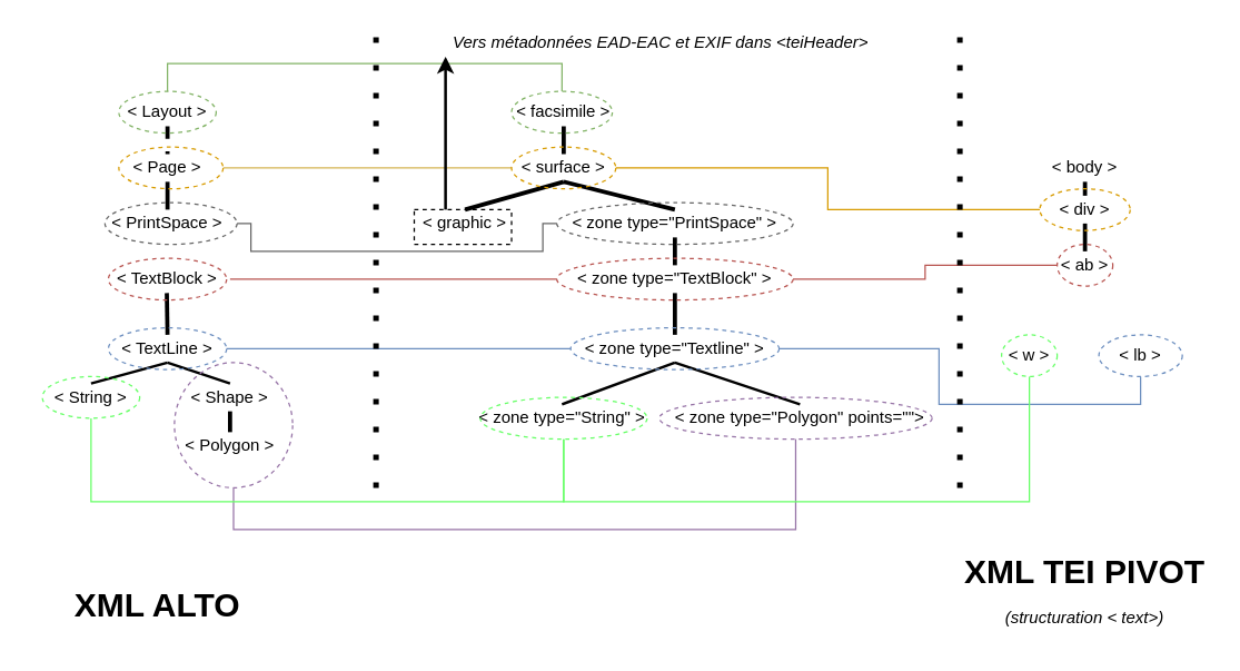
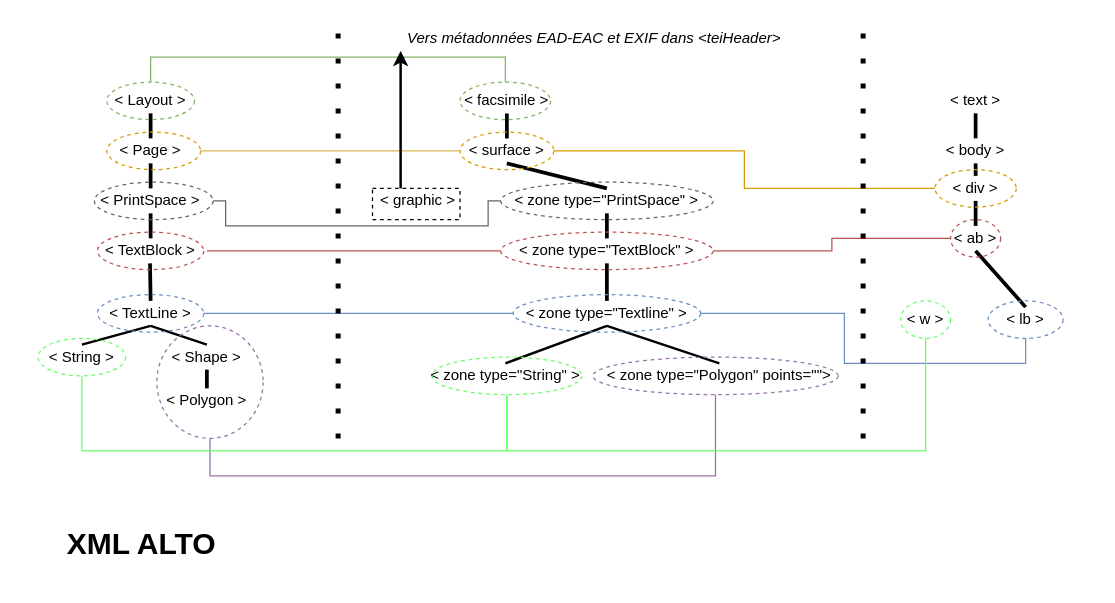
  <mxCell id="0" />
  <mxCell id="1" parent="0" />
- <mxCell id="2" style="edgeStyle=orthogonalEdgeStyle;rounded=0;orthogonalLoop=1;jettySize=auto;html=1;exitX=0.5;exitY=1;exitDx=0;exitDy=0;entryX=0.5;entryY=0;entryDx=0;entryDy=0;endArrow=none;endFill=0;strokeWidth=3;dashed=1;" edge="1" parent="1" source="3" target="5"><mxGeometry relative="1" as="geometry" /></mxCell>
+ <mxCell id="2" style="edgeStyle=orthogonalEdgeStyle;rounded=0;orthogonalLoop=1;jettySize=auto;html=1;exitX=0.5;exitY=1;exitDx=0;exitDy=0;entryX=0.5;entryY=0;entryDx=0;entryDy=0;endArrow=none;endFill=0;strokeWidth=3;" edge="1" parent="1" source="3" target="5"><mxGeometry relative="1" as="geometry" /></mxCell>
  <mxCell id="3" value="&amp;lt; Layout &amp;gt;" style="text;html=1;strokeColor=none;fillColor=none;align=center;verticalAlign=middle;whiteSpace=wrap;rounded=0;" vertex="1" parent="1"><mxGeometry x="80" y="70" width="80" height="20" as="geometry" /></mxCell>
  <mxCell id="4" style="edgeStyle=orthogonalEdgeStyle;rounded=0;orthogonalLoop=1;jettySize=auto;html=1;exitX=0.5;exitY=1;exitDx=0;exitDy=0;entryX=0.5;entryY=0;entryDx=0;entryDy=0;endArrow=none;endFill=0;strokeWidth=3;" edge="1" parent="1" source="5" target="8"><mxGeometry relative="1" as="geometry" /></mxCell>
  <mxCell id="5" value="&amp;lt; Page &amp;gt;" style="text;html=1;strokeColor=none;fillColor=none;align=center;verticalAlign=middle;whiteSpace=wrap;rounded=0;" vertex="1" parent="1"><mxGeometry x="80" y="110" width="80" height="20" as="geometry" /></mxCell>
+ <mxCell id="6" style="edgeStyle=orthogonalEdgeStyle;rounded=0;orthogonalLoop=1;jettySize=auto;html=1;exitX=0.5;exitY=1;exitDx=0;exitDy=0;entryX=0.5;entryY=0;entryDx=0;entryDy=0;endArrow=none;endFill=0;strokeWidth=3;" edge="1" parent="1" source="8" target="10"><mxGeometry relative="1" as="geometry" /></mxCell>
  <mxCell id="7" style="edgeStyle=orthogonalEdgeStyle;rounded=0;orthogonalLoop=1;jettySize=auto;html=1;entryX=0;entryY=0.5;entryDx=0;entryDy=0;endArrow=none;endFill=0;strokeWidth=1;fillColor=#f5f5f5;strokeColor=#666666;exitX=1;exitY=0.5;exitDx=0;exitDy=0;" edge="1" parent="1" source="67" target="68"><mxGeometry relative="1" as="geometry"><Array as="points"><mxPoint x="180" y="160" /><mxPoint x="180" y="180" /><mxPoint x="390" y="180" /><mxPoint x="390" y="160" /></Array></mxGeometry></mxCell>
  <mxCell id="8" value="&amp;lt; PrintSpace &amp;gt;" style="text;html=1;strokeColor=none;fillColor=none;align=center;verticalAlign=middle;whiteSpace=wrap;rounded=0;" vertex="1" parent="1"><mxGeometry x="75" y="150" width="90" height="20" as="geometry" /></mxCell>
  <mxCell id="9" style="edgeStyle=orthogonalEdgeStyle;rounded=0;orthogonalLoop=1;jettySize=auto;html=1;exitX=1;exitY=0.5;exitDx=0;exitDy=0;entryX=0;entryY=0.5;entryDx=0;entryDy=0;endArrow=none;endFill=0;fillColor=#f8cecc;strokeColor=#b85450;" edge="1" parent="1" source="10" target="55"><mxGeometry relative="1" as="geometry" /></mxCell>
  <mxCell id="10" value="&amp;lt; TextBlock &amp;gt;" style="text;html=1;strokeColor=none;fillColor=none;align=center;verticalAlign=middle;whiteSpace=wrap;rounded=0;" vertex="1" parent="1"><mxGeometry x="75" y="190" width="90" height="20" as="geometry" /></mxCell>
  <mxCell id="11" value="&amp;lt; String &amp;gt;" style="text;html=1;strokeColor=none;fillColor=none;align=center;verticalAlign=middle;whiteSpace=wrap;rounded=0;" vertex="1" parent="1"><mxGeometry x="20" y="275" width="90" height="20" as="geometry" /></mxCell>
  <mxCell id="12" style="rounded=0;orthogonalLoop=1;jettySize=auto;html=1;endArrow=none;endFill=0;strokeColor=#000000;strokeWidth=2;exitX=0.5;exitY=1;exitDx=0;exitDy=0;entryX=0.5;entryY=0;entryDx=0;entryDy=0;" edge="1" parent="1" source="13" target="11"><mxGeometry relative="1" as="geometry" /></mxCell>
  <mxCell id="13" value="&amp;lt; TextLine &amp;gt;" style="text;html=1;strokeColor=none;fillColor=none;align=center;verticalAlign=middle;whiteSpace=wrap;rounded=0;" vertex="1" parent="1"><mxGeometry x="75" y="240" width="90" height="20" as="geometry" /></mxCell>
  <mxCell id="14" style="edgeStyle=orthogonalEdgeStyle;rounded=0;orthogonalLoop=1;jettySize=auto;html=1;exitX=0.5;exitY=1;exitDx=0;exitDy=0;entryX=0.5;entryY=0;entryDx=0;entryDy=0;endArrow=none;endFill=0;strokeWidth=3;" edge="1" parent="1" source="16" target="17"><mxGeometry relative="1" as="geometry" /></mxCell>
  <mxCell id="15" style="edgeStyle=none;rounded=0;orthogonalLoop=1;jettySize=auto;html=1;exitX=0.5;exitY=0;exitDx=0;exitDy=0;entryX=0.5;entryY=1;entryDx=0;entryDy=0;endArrow=none;endFill=0;strokeColor=#000000;strokeWidth=2;" edge="1" parent="1" source="16" target="13"><mxGeometry relative="1" as="geometry" /></mxCell>
  <mxCell id="16" value="&amp;lt; Shape &amp;gt;" style="text;html=1;strokeColor=none;fillColor=none;align=center;verticalAlign=middle;whiteSpace=wrap;rounded=0;" vertex="1" parent="1"><mxGeometry x="120" y="275" width="90" height="20" as="geometry" /></mxCell>
  <mxCell id="17" value="&amp;lt; Polygon &amp;gt;" style="text;html=1;strokeColor=none;fillColor=none;align=center;verticalAlign=middle;whiteSpace=wrap;rounded=0;" vertex="1" parent="1"><mxGeometry x="120" y="310" width="90" height="20" as="geometry" /></mxCell>
  <mxCell id="18" value="" style="endArrow=none;html=1;strokeWidth=3;" edge="1" parent="1"><mxGeometry width="50" height="50" relative="1" as="geometry"><mxPoint x="120" y="240" as="sourcePoint" /><mxPoint x="119.5" y="210" as="targetPoint" /></mxGeometry></mxCell>
  <mxCell id="19" style="edgeStyle=orthogonalEdgeStyle;rounded=0;orthogonalLoop=1;jettySize=auto;html=1;entryX=0.5;entryY=0;entryDx=0;entryDy=0;endArrow=none;endFill=0;strokeWidth=3;" edge="1" parent="1" source="20" target="24"><mxGeometry relative="1" as="geometry" /></mxCell>
  <mxCell id="20" value="&amp;lt; facsimile &amp;gt;" style="text;html=1;strokeColor=none;fillColor=none;align=center;verticalAlign=middle;whiteSpace=wrap;rounded=0;" vertex="1" parent="1"><mxGeometry x="365" y="70" width="80" height="20" as="geometry" /></mxCell>
  <mxCell id="21" style="rounded=0;orthogonalLoop=1;jettySize=auto;html=1;exitX=0.5;exitY=1;exitDx=0;exitDy=0;entryX=0.5;entryY=0;entryDx=0;entryDy=0;endArrow=none;endFill=0;strokeWidth=3;" edge="1" parent="1" source="24" target="26"><mxGeometry relative="1" as="geometry" /></mxCell>
- <mxCell id="22" style="edgeStyle=none;rounded=0;orthogonalLoop=1;jettySize=auto;html=1;exitX=0.5;exitY=1;exitDx=0;exitDy=0;entryX=0.5;entryY=0;entryDx=0;entryDy=0;endArrow=none;endFill=0;strokeWidth=3;" edge="1" parent="1" source="24" target="27"><mxGeometry relative="1" as="geometry" /></mxCell>
  <mxCell id="23" style="edgeStyle=orthogonalEdgeStyle;rounded=0;orthogonalLoop=1;jettySize=auto;html=1;exitX=0;exitY=0.5;exitDx=0;exitDy=0;entryX=1;entryY=0.5;entryDx=0;entryDy=0;endArrow=none;endFill=0;strokeWidth=1;fillColor=#fff2cc;strokeColor=#d6b656;" edge="1" parent="1" source="50" target="5"><mxGeometry relative="1" as="geometry" /></mxCell>
  <mxCell id="24" value="&amp;lt; surface &amp;gt;" style="text;html=1;strokeColor=none;fillColor=none;align=center;verticalAlign=middle;whiteSpace=wrap;rounded=0;" vertex="1" parent="1"><mxGeometry x="360" y="110" width="90" height="20" as="geometry" /></mxCell>
  <mxCell id="25" style="edgeStyle=none;rounded=0;orthogonalLoop=1;jettySize=auto;html=1;exitX=0.5;exitY=1;exitDx=0;exitDy=0;entryX=0.5;entryY=0;entryDx=0;entryDy=0;endArrow=none;endFill=0;strokeWidth=3;" edge="1" parent="1" source="26" target="29"><mxGeometry relative="1" as="geometry" /></mxCell>
  <mxCell id="26" value="&amp;lt; zone type=&quot;PrintSpace&quot; &amp;gt;" style="text;html=1;strokeColor=none;fillColor=none;align=center;verticalAlign=middle;whiteSpace=wrap;rounded=0;" vertex="1" parent="1"><mxGeometry x="410" y="150" width="150" height="20" as="geometry" /></mxCell>
  <mxCell id="27" value="&amp;lt; graphic &amp;gt;" style="text;html=1;strokeColor=none;fillColor=none;align=center;verticalAlign=middle;whiteSpace=wrap;rounded=0;" vertex="1" parent="1"><mxGeometry x="289" y="150" width="90" height="20" as="geometry" /></mxCell>
  <mxCell id="28" style="edgeStyle=none;rounded=0;orthogonalLoop=1;jettySize=auto;html=1;exitX=0.5;exitY=1;exitDx=0;exitDy=0;entryX=0.5;entryY=0;entryDx=0;entryDy=0;endArrow=none;endFill=0;strokeWidth=3;" edge="1" parent="1" source="29" target="31"><mxGeometry relative="1" as="geometry" /></mxCell>
  <mxCell id="29" value="&amp;lt; zone type=&quot;TextBlock&quot; &amp;gt;" style="text;html=1;strokeColor=none;fillColor=none;align=center;verticalAlign=middle;whiteSpace=wrap;rounded=0;" vertex="1" parent="1"><mxGeometry x="410" y="190" width="150" height="20" as="geometry" /></mxCell>
  <mxCell id="30" style="edgeStyle=none;rounded=0;orthogonalLoop=1;jettySize=auto;html=1;exitX=0.5;exitY=1;exitDx=0;exitDy=0;entryX=0.5;entryY=0;entryDx=0;entryDy=0;endArrow=none;endFill=0;strokeColor=#000000;strokeWidth=2;" edge="1" parent="1" source="31" target="32"><mxGeometry relative="1" as="geometry" /></mxCell>
  <mxCell id="31" value="&amp;lt; zone type=&quot;Textline&quot; &amp;gt;" style="text;html=1;strokeColor=none;fillColor=none;align=center;verticalAlign=middle;whiteSpace=wrap;rounded=0;" vertex="1" parent="1"><mxGeometry x="410" y="240" width="150" height="20" as="geometry" /></mxCell>
  <mxCell id="32" value="&amp;lt; zone type=&quot;String&quot; &amp;gt;" style="text;html=1;strokeColor=none;fillColor=none;align=center;verticalAlign=middle;whiteSpace=wrap;rounded=0;" vertex="1" parent="1"><mxGeometry x="333.75" y="290" width="140" height="20" as="geometry" /></mxCell>
  <mxCell id="33" style="edgeStyle=none;rounded=0;orthogonalLoop=1;jettySize=auto;html=1;exitX=0.5;exitY=0;exitDx=0;exitDy=0;entryX=0.5;entryY=1;entryDx=0;entryDy=0;endArrow=none;endFill=0;strokeColor=#000000;strokeWidth=2;" edge="1" parent="1" source="34" target="31"><mxGeometry relative="1" as="geometry" /></mxCell>
  <mxCell id="34" value="&amp;lt; zone type=&quot;Polygon&quot; points=&quot;&quot;&amp;gt;" style="text;html=1;strokeColor=none;fillColor=none;align=center;verticalAlign=middle;whiteSpace=wrap;rounded=0;" vertex="1" parent="1"><mxGeometry x="480" y="290" width="190" height="20" as="geometry" /></mxCell>
+ <mxCell id="35" style="edgeStyle=orthogonalEdgeStyle;rounded=0;orthogonalLoop=1;jettySize=auto;html=1;exitX=0.5;exitY=1;exitDx=0;exitDy=0;entryX=0.5;entryY=0;entryDx=0;entryDy=0;endArrow=none;endFill=0;strokeWidth=3;" edge="1" parent="1" source="36" target="38"><mxGeometry relative="1" as="geometry" /></mxCell>
+ <mxCell id="36" value="&amp;lt; text &amp;gt;" style="text;html=1;strokeColor=none;fillColor=none;align=center;verticalAlign=middle;whiteSpace=wrap;rounded=0;" vertex="1" parent="1"><mxGeometry x="740" y="70" width="80" height="20" as="geometry" /></mxCell>
  <mxCell id="37" style="edgeStyle=none;rounded=0;orthogonalLoop=1;jettySize=auto;html=1;exitX=0.5;exitY=1;exitDx=0;exitDy=0;entryX=0.5;entryY=0;entryDx=0;entryDy=0;endArrow=none;endFill=0;strokeWidth=3;" edge="1" parent="1" source="38" target="41"><mxGeometry relative="1" as="geometry" /></mxCell>
  <mxCell id="38" value="&amp;lt; body &amp;gt;" style="text;html=1;strokeColor=none;fillColor=none;align=center;verticalAlign=middle;whiteSpace=wrap;rounded=0;" vertex="1" parent="1"><mxGeometry x="740" y="110" width="80" height="20" as="geometry" /></mxCell>
  <mxCell id="39" style="edgeStyle=none;rounded=0;orthogonalLoop=1;jettySize=auto;html=1;exitX=0.5;exitY=1;exitDx=0;exitDy=0;entryX=0.5;entryY=0;entryDx=0;entryDy=0;endArrow=none;endFill=0;strokeWidth=3;" edge="1" parent="1" source="41" target="43"><mxGeometry relative="1" as="geometry" /></mxCell>
  <mxCell id="40" style="edgeStyle=orthogonalEdgeStyle;rounded=0;orthogonalLoop=1;jettySize=auto;html=1;entryX=1;entryY=0.5;entryDx=0;entryDy=0;endArrow=none;endFill=0;fillColor=#ffe6cc;strokeColor=#d79b00;" edge="1" parent="1" source="51" target="50"><mxGeometry relative="1" as="geometry" /></mxCell>
  <mxCell id="41" value="&amp;lt; div &amp;gt;" style="text;html=1;strokeColor=none;fillColor=none;align=center;verticalAlign=middle;whiteSpace=wrap;rounded=0;" vertex="1" parent="1"><mxGeometry x="740" y="140" width="80" height="20" as="geometry" /></mxCell>
+ <mxCell id="42" style="edgeStyle=none;rounded=0;orthogonalLoop=1;jettySize=auto;html=1;exitX=0.5;exitY=1;exitDx=0;exitDy=0;entryX=0.5;entryY=0;entryDx=0;entryDy=0;endArrow=none;endFill=0;strokeWidth=3;" edge="1" parent="1" source="43" target="45"><mxGeometry relative="1" as="geometry" /></mxCell>
  <mxCell id="43" value="&amp;lt; ab &amp;gt;" style="text;html=1;strokeColor=none;fillColor=none;align=center;verticalAlign=middle;whiteSpace=wrap;rounded=0;" vertex="1" parent="1"><mxGeometry x="740" y="180" width="80" height="20" as="geometry" /></mxCell>
  <mxCell id="44" value="&amp;lt; w &amp;gt;" style="text;html=1;strokeColor=none;fillColor=none;align=center;verticalAlign=middle;whiteSpace=wrap;rounded=0;" vertex="1" parent="1"><mxGeometry x="700" y="245" width="80" height="20" as="geometry" /></mxCell>
  <mxCell id="45" value="&amp;lt; lb &amp;gt;" style="text;html=1;strokeColor=none;fillColor=none;align=center;verticalAlign=middle;whiteSpace=wrap;rounded=0;" vertex="1" parent="1"><mxGeometry x="780" y="245" width="80" height="20" as="geometry" /></mxCell>
  <mxCell id="46" style="edgeStyle=none;rounded=0;orthogonalLoop=1;jettySize=auto;html=1;exitX=0.5;exitY=0;exitDx=0;exitDy=0;endArrow=none;endFill=0;" edge="1" parent="1" source="41" target="41"><mxGeometry relative="1" as="geometry" /></mxCell>
  <mxCell id="47" style="edgeStyle=orthogonalEdgeStyle;rounded=0;orthogonalLoop=1;jettySize=auto;html=1;exitX=0.5;exitY=0;exitDx=0;exitDy=0;endArrow=none;endFill=0;entryX=0.5;entryY=0;entryDx=0;entryDy=0;fillColor=#d5e8d4;strokeColor=#82b366;" edge="1" parent="1" source="48" target="49"><mxGeometry relative="1" as="geometry"><mxPoint x="120" y="10" as="targetPoint" /></mxGeometry></mxCell>
  <mxCell id="48" value="" style="ellipse;whiteSpace=wrap;html=1;dashed=1;strokeColor=#82b366;fillColor=none;" vertex="1" parent="1"><mxGeometry x="85" y="65" width="70" height="30" as="geometry" /></mxCell>
  <mxCell id="49" value="" style="ellipse;whiteSpace=wrap;html=1;dashed=1;strokeColor=#82b366;fillColor=none;" vertex="1" parent="1"><mxGeometry x="367.5" y="65" width="72.5" height="30" as="geometry" /></mxCell>
  <mxCell id="50" value="" style="ellipse;whiteSpace=wrap;html=1;dashed=1;strokeColor=#d79b00;fillColor=none;" vertex="1" parent="1"><mxGeometry x="367.5" y="105" width="75" height="30" as="geometry" /></mxCell>
  <mxCell id="51" value="" style="ellipse;whiteSpace=wrap;html=1;dashed=1;strokeColor=#d79b00;fillColor=none;" vertex="1" parent="1"><mxGeometry x="747.5" y="135" width="65" height="30" as="geometry" /></mxCell>
  <mxCell id="52" value="" style="ellipse;whiteSpace=wrap;html=1;dashed=1;strokeColor=#b85450;fillColor=none;" vertex="1" parent="1"><mxGeometry x="77.5" y="185" width="85" height="30" as="geometry" /></mxCell>
  <mxCell id="53" value="" style="ellipse;whiteSpace=wrap;html=1;dashed=1;strokeColor=#b85450;fillColor=none;" vertex="1" parent="1"><mxGeometry x="760" y="175" width="40" height="30" as="geometry" /></mxCell>
  <mxCell id="54" style="edgeStyle=orthogonalEdgeStyle;rounded=0;orthogonalLoop=1;jettySize=auto;html=1;entryX=0;entryY=0.5;entryDx=0;entryDy=0;endArrow=none;endFill=0;fillColor=#f8cecc;strokeColor=#b85450;" edge="1" parent="1" source="55" target="53"><mxGeometry relative="1" as="geometry" /></mxCell>
  <mxCell id="55" value="" style="ellipse;whiteSpace=wrap;html=1;dashed=1;strokeColor=#b85450;fillColor=none;" vertex="1" parent="1"><mxGeometry x="400" y="185" width="170" height="30" as="geometry" /></mxCell>
  <mxCell id="56" style="edgeStyle=orthogonalEdgeStyle;rounded=0;orthogonalLoop=1;jettySize=auto;html=1;exitX=1;exitY=0.5;exitDx=0;exitDy=0;entryX=0;entryY=0.5;entryDx=0;entryDy=0;endArrow=none;endFill=0;strokeColor=#6c8ebf;strokeWidth=1;fillColor=#dae8fc;" edge="1" parent="1" source="57" target="59"><mxGeometry relative="1" as="geometry" /></mxCell>
  <mxCell id="57" value="" style="ellipse;whiteSpace=wrap;html=1;dashed=1;strokeColor=#6c8ebf;fillColor=none;" vertex="1" parent="1"><mxGeometry x="77.5" y="235" width="85" height="30" as="geometry" /></mxCell>
  <mxCell id="58" style="edgeStyle=orthogonalEdgeStyle;rounded=0;orthogonalLoop=1;jettySize=auto;html=1;exitX=1;exitY=0.5;exitDx=0;exitDy=0;entryX=0.5;entryY=1;entryDx=0;entryDy=0;endArrow=none;endFill=0;strokeColor=#6c8ebf;strokeWidth=1;fillColor=#dae8fc;" edge="1" parent="1" source="59" target="60"><mxGeometry relative="1" as="geometry" /></mxCell>
  <mxCell id="59" value="" style="ellipse;whiteSpace=wrap;html=1;dashed=1;strokeColor=#6c8ebf;fillColor=none;" vertex="1" parent="1"><mxGeometry x="410" y="235" width="150" height="30" as="geometry" /></mxCell>
  <mxCell id="60" value="" style="ellipse;whiteSpace=wrap;html=1;dashed=1;strokeColor=#6c8ebf;fillColor=none;" vertex="1" parent="1"><mxGeometry x="790" y="240" width="60" height="30" as="geometry" /></mxCell>
  <mxCell id="61" value="" style="ellipse;whiteSpace=wrap;html=1;dashed=1;strokeColor=#9673a6;fillColor=none;" vertex="1" parent="1"><mxGeometry x="125" y="260" width="85" height="90" as="geometry" /></mxCell>
  <mxCell id="62" style="edgeStyle=orthogonalEdgeStyle;rounded=0;orthogonalLoop=1;jettySize=auto;html=1;exitX=0.5;exitY=1;exitDx=0;exitDy=0;endArrow=none;endFill=0;strokeColor=#9673a6;strokeWidth=1;entryX=0.5;entryY=1;entryDx=0;entryDy=0;fillColor=#e1d5e7;" edge="1" parent="1" source="63" target="61"><mxGeometry relative="1" as="geometry"><mxPoint x="572" y="340" as="targetPoint" /><Array as="points"><mxPoint x="572" y="380" /><mxPoint x="168" y="380" /></Array></mxGeometry></mxCell>
  <mxCell id="63" value="" style="ellipse;whiteSpace=wrap;html=1;dashed=1;strokeColor=#9673a6;fillColor=none;" vertex="1" parent="1"><mxGeometry x="473.75" y="285" width="196.25" height="30" as="geometry" /></mxCell>
  <mxCell id="64" value="" style="endArrow=none;html=1;strokeWidth=4;dashed=1;dashPattern=1 4;" edge="1" parent="1"><mxGeometry width="50" height="50" relative="1" as="geometry"><mxPoint x="270" y="350" as="sourcePoint" /><mxPoint x="270" y="20" as="targetPoint" /></mxGeometry></mxCell>
  <mxCell id="65" value="" style="endArrow=none;html=1;strokeWidth=4;dashed=1;dashPattern=1 4;" edge="1" parent="1"><mxGeometry width="50" height="50" relative="1" as="geometry"><mxPoint x="690" y="350" as="sourcePoint" /><mxPoint x="690" y="20" as="targetPoint" /></mxGeometry></mxCell>
  <mxCell id="66" value="" style="ellipse;whiteSpace=wrap;html=1;dashed=1;strokeColor=#d79b00;fillColor=none;" vertex="1" parent="1"><mxGeometry x="85" y="105" width="75" height="30" as="geometry" /></mxCell>
  <mxCell id="67" value="" style="ellipse;whiteSpace=wrap;html=1;dashed=1;strokeColor=#666666;fontColor=#333333;fillColor=none;" vertex="1" parent="1"><mxGeometry x="75" y="145" width="95" height="30" as="geometry" /></mxCell>
  <mxCell id="68" value="" style="ellipse;whiteSpace=wrap;html=1;dashed=1;strokeColor=#666666;fontColor=#333333;fillColor=none;" vertex="1" parent="1"><mxGeometry x="400" y="145" width="170" height="30" as="geometry" /></mxCell>
  <mxCell id="69" style="edgeStyle=orthogonalEdgeStyle;rounded=0;orthogonalLoop=1;jettySize=auto;html=1;exitX=0.5;exitY=1;exitDx=0;exitDy=0;entryX=0.5;entryY=1;entryDx=0;entryDy=0;endArrow=none;endFill=0;strokeWidth=1;strokeColor=#66FF66;" edge="1" parent="1" source="70" target="72"><mxGeometry relative="1" as="geometry"><Array as="points"><mxPoint x="65" y="360" /><mxPoint x="405" y="360" /></Array></mxGeometry></mxCell>
  <mxCell id="70" value="" style="ellipse;whiteSpace=wrap;html=1;dashed=1;fontColor=#ffffff;fillColor=none;strokeColor=#66FF66;" vertex="1" parent="1"><mxGeometry x="30" y="270" width="70" height="30" as="geometry" /></mxCell>
  <mxCell id="71" style="edgeStyle=orthogonalEdgeStyle;rounded=0;orthogonalLoop=1;jettySize=auto;html=1;entryX=0.5;entryY=1;entryDx=0;entryDy=0;endArrow=none;endFill=0;strokeColor=#66FF66;strokeWidth=1;" edge="1" parent="1" source="72" target="73"><mxGeometry relative="1" as="geometry"><Array as="points"><mxPoint x="405" y="360" /><mxPoint x="740" y="360" /></Array></mxGeometry></mxCell>
  <mxCell id="72" value="" style="ellipse;whiteSpace=wrap;html=1;dashed=1;fontColor=#ffffff;fillColor=none;strokeColor=#66FF66;" vertex="1" parent="1"><mxGeometry x="345" y="285" width="120" height="30" as="geometry" /></mxCell>
  <mxCell id="73" value="" style="ellipse;whiteSpace=wrap;html=1;dashed=1;fontColor=#ffffff;fillColor=none;strokeColor=#66FF66;" vertex="1" parent="1"><mxGeometry x="720" y="240" width="40" height="30" as="geometry" /></mxCell>
  <mxCell id="74" value="" style="rounded=0;whiteSpace=wrap;html=1;dashed=1;fontColor=#ffffff;fillColor=none;" vertex="1" parent="1"><mxGeometry x="297.5" y="150" width="70" height="25" as="geometry" /></mxCell>
  <mxCell id="75" value="" style="endArrow=classic;html=1;strokeWidth=2;" edge="1" parent="1"><mxGeometry width="50" height="50" relative="1" as="geometry"><mxPoint x="320" y="150" as="sourcePoint" /><mxPoint x="320" y="40" as="targetPoint" /></mxGeometry></mxCell>
  <mxCell id="76" value="&lt;h1&gt;XML ALTO&lt;/h1&gt;" style="text;html=1;strokeColor=none;fillColor=none;align=center;verticalAlign=middle;whiteSpace=wrap;rounded=0;dashed=1;" vertex="1" parent="1"><mxGeometry x="37.5" y="425" width="150" height="20" as="geometry" /></mxCell>
  <mxCell id="77" value="&lt;i&gt;Vers métadonnées EAD-EAC et EXIF dans &amp;lt;teiHeader&amp;gt;&lt;/i&gt;" style="text;html=1;strokeColor=none;fillColor=none;align=center;verticalAlign=middle;whiteSpace=wrap;rounded=0;dashed=1;" vertex="1" parent="1"><mxGeometry x="310" y="20" width="330" height="20" as="geometry" /></mxCell>
- <mxCell id="78" value="&lt;h1&gt;XML TEI PIVOT&lt;i&gt;&lt;font size=&quot;1&quot;&gt;&lt;span style=&quot;font-weight: normal&quot;&gt;&lt;font style=&quot;font-size: 12px&quot;&gt; (structuration &amp;lt; text&amp;gt;)&lt;/font&gt;&lt;/span&gt;&lt;/font&gt;&lt;/i&gt;&lt;br&gt;&lt;/h1&gt;" style="text;html=1;strokeColor=none;fillColor=none;align=center;verticalAlign=middle;whiteSpace=wrap;rounded=0;dashed=1;" vertex="1" parent="1"><mxGeometry x="690" y="390" width="180" height="70" as="geometry" /></mxCell>
